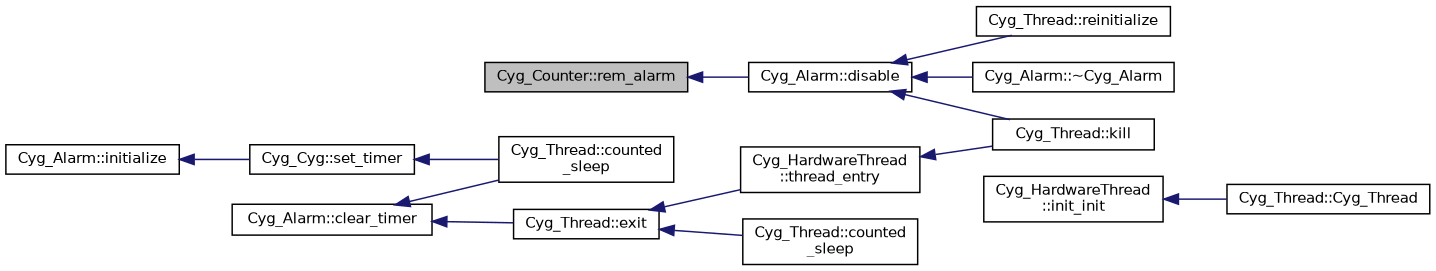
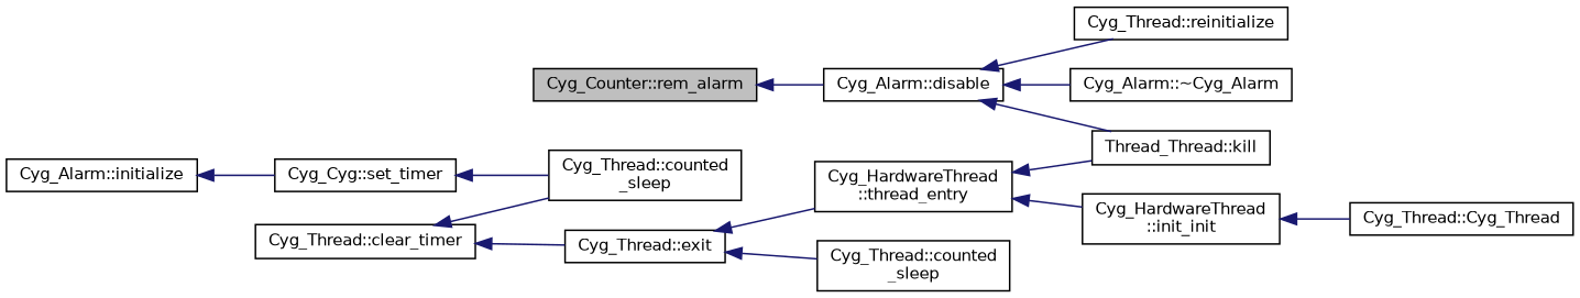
  digraph {
    rankdir=LR
    node [color=black fillcolor=white fontname=Helvetica fontsize=10 shape=record style=filled]
    edge [color=midnightblue dir=back fontname=Helvetica fontsize=10 labelfontname=Helvetica labelfontsize=10 style=solid]
    n1 [fillcolor=grey75 fontcolor=black height=0.2 label="Cyg_Counter::rem_alarm" width=0.4]
    n2 [height=0.2 label="Cyg_Alarm::disable" width=0.4]
-   n3 [height=0.2 label="Cyg_Thread::kill" width=0.4]
+   n3 [height=0.2 label="Thread_Thread::kill" width=0.4]
    n4 [height=0.2 label="Cyg_Thread::reinitialize" width=0.4]
    n5 [height=0.2 label="Cyg_Alarm::~Cyg_Alarm" width=0.4]
    n6 [height=0.2 label="Cyg_Alarm::initialize" width=0.4]
    n7 [height=0.2 label="Cyg_Cyg::set_timer" width=0.4]
-   n8 [height=0.2 label="Cyg_Alarm::clear_timer" width=0.4]
+   n8 [height=0.2 label="Cyg_Thread::clear_timer" width=0.4]
    n9 [height=0.2 label="Cyg_Thread::counted\l_sleep" width=0.4]
    n10 [height=0.2 label="Cyg_Thread::exit" width=0.4]
    n11 [height=0.2 label="Cyg_HardwareThread\l::thread_entry" width=0.4]
    n12 [height=0.2 label="Cyg_Thread::counted\l_sleep" width=0.4]
    n13 [height=0.2 label="Cyg_HardwareThread\l::init_init" width=0.4]
    n14 [height=0.2 label="Cyg_Thread::Cyg_Thread" width=0.4]
    n1 -> n2
    n2 -> n3
    n2 -> n4
    n2 -> n5
    n6 -> n7
    n7 -> n9
    n8 -> n9
    n8 -> n10
    n10 -> n11
    n10 -> n12
    n11 -> n3
+   n11 -> n13
    n13 -> n14
  }
